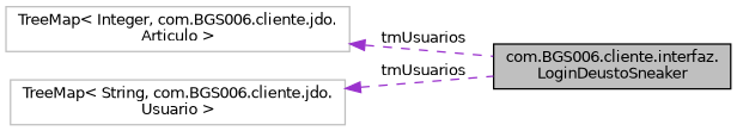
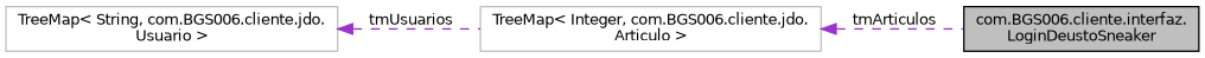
  digraph {
    rankdir=LR
    node [color=grey75 fillcolor=white fontname=Helvetica fontsize=10 shape=record style=filled]
    edge [color=darkorchid3 dir=back fontname=Helvetica fontsize=10 labelfontname=Helvetica labelfontsize=10 style=dashed]
    n1 [color=black fillcolor=grey75 fontcolor=black height=0.2 label="com.BGS006.cliente.interfaz.\lLoginDeustoSneaker" width=0.4]
    n2 [height=0.2 label="TreeMap\< Integer, com.BGS006.cliente.jdo.\lArticulo \>" width=0.4]
    n3 [height=0.2 label="TreeMap\< String, com.BGS006.cliente.jdo.\lUsuario \>" width=0.4]
-   n2 -> n1 [label=" tmUsuarios"]
-   n3 -> n1 [label=" tmUsuarios"]
+   n2 -> n1 [label=" tmArticulos"]
+   n3 -> n2 [label=" tmUsuarios"]
  }
